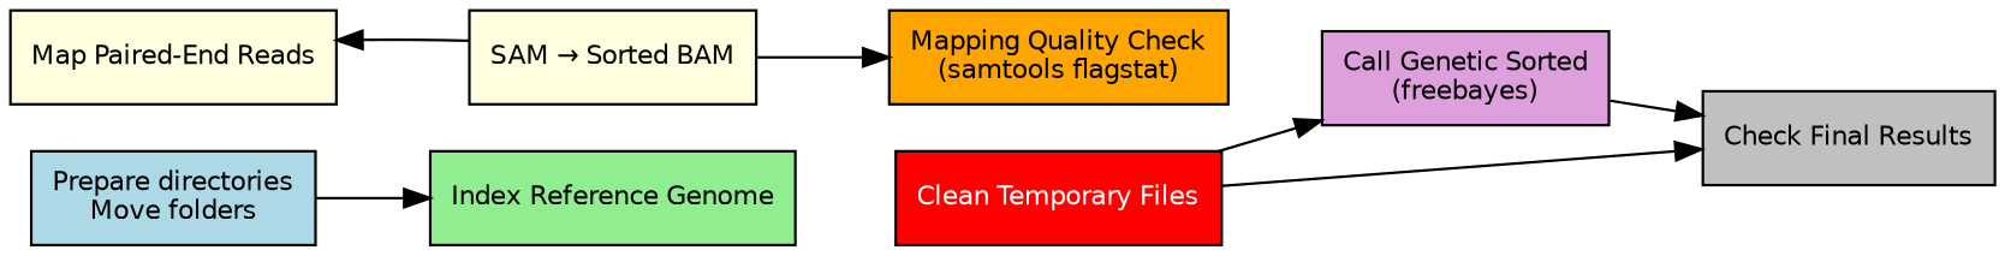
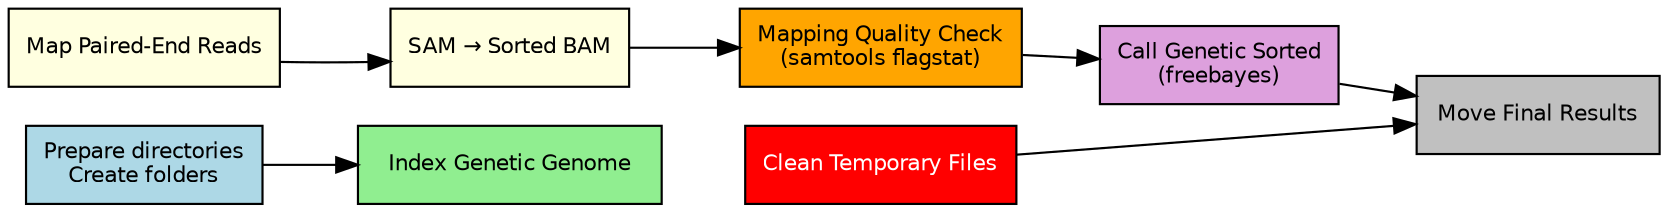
  digraph {
    rankdir=LR
    node [fillcolor=lightyellow fontname=Helvetica fontsize=10 shape=box style=filled]
-   n1 [fillcolor=lightblue label="Prepare directories\nMove folders"]
-   n2 [fillcolor=lightgreen label="Index Reference Genome"]
+   n1 [fillcolor=lightblue label="Prepare directories\nCreate folders"]
+   n2 [fillcolor=lightgreen label="Index Genetic Genome"]
    n3 [label="Map Paired-End Reads"]
    n4 [label="SAM → Sorted BAM"]
    n5 [fillcolor=orange label="Mapping Quality Check\n(samtools flagstat)"]
    n6 [fillcolor=plum label="Call Genetic Sorted\n(freebayes)"]
-   n7 [fillcolor=grey label="Check Final Results"]
+   n7 [fillcolor=grey label="Move Final Results"]
    n8 [fillcolor=red fontcolor=white label="Clean Temporary Files"]
    n1 -> n2
-   n4 -> n3
+   n3 -> n4
    n4 -> n5
-   n8 -> n6
+   n5 -> n6
    n6 -> n7
    n8 -> n7
  }
